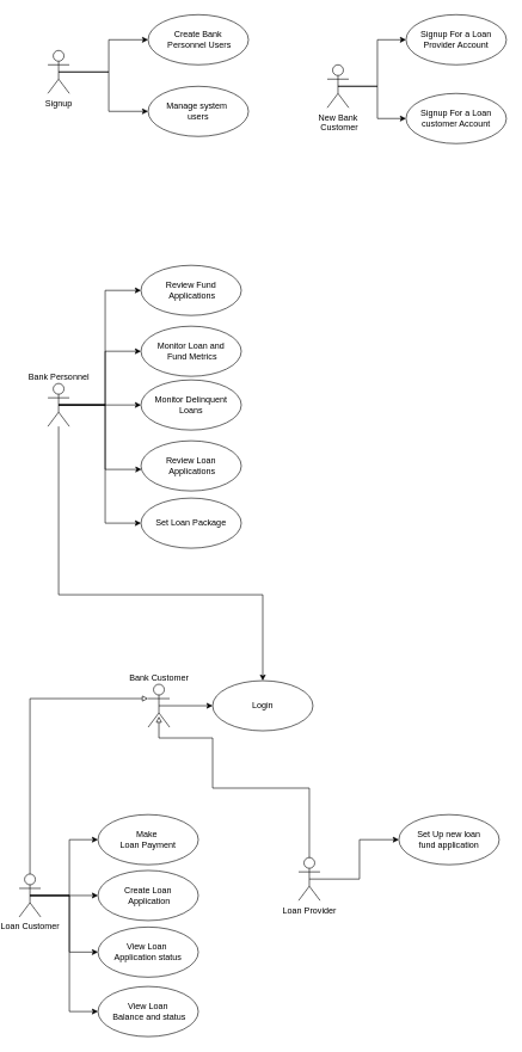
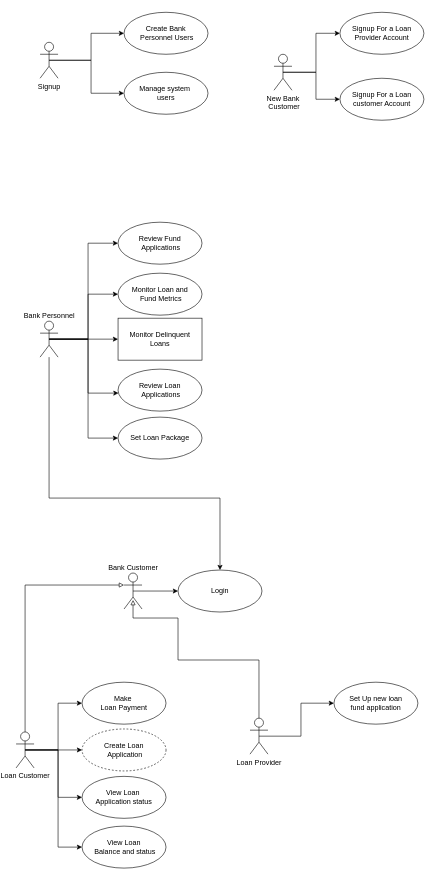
  <mxCell id="0" />
  <mxCell id="1" parent="0" />
  <mxCell id="2" style="edgeStyle=orthogonalEdgeStyle;rounded=0;orthogonalLoop=1;jettySize=auto;html=1;exitX=0.5;exitY=0.5;exitDx=0;exitDy=0;exitPerimeter=0;" parent="1" source="4" target="5" edge="1"><mxGeometry relative="1" as="geometry" /></mxCell>
  <mxCell id="3" style="edgeStyle=orthogonalEdgeStyle;rounded=0;orthogonalLoop=1;jettySize=auto;html=1;exitX=0.5;exitY=0.5;exitDx=0;exitDy=0;exitPerimeter=0;" parent="1" source="4" target="6" edge="1"><mxGeometry relative="1" as="geometry" /></mxCell>
  <mxCell id="4" value="Signup" style="shape=umlActor;verticalLabelPosition=bottom;verticalAlign=top;html=1;outlineConnect=0;" parent="1" vertex="1"><mxGeometry x="60" y="70" width="30" height="60" as="geometry" /></mxCell>
  <mxCell id="5" value="Create Bank&lt;div&gt;&amp;nbsp;Personnel&amp;nbsp;&lt;span style=&quot;background-color: initial;&quot;&gt;Users&lt;/span&gt;&lt;/div&gt;" style="ellipse;whiteSpace=wrap;html=1;" parent="1" vertex="1"><mxGeometry x="200" y="20" width="140" height="70" as="geometry" /></mxCell>
  <mxCell id="6" value="Manage system&amp;nbsp;&lt;div&gt;users&lt;/div&gt;" style="ellipse;whiteSpace=wrap;html=1;" parent="1" vertex="1"><mxGeometry x="200" y="120" width="140" height="70" as="geometry" /></mxCell>
  <mxCell id="7" style="edgeStyle=orthogonalEdgeStyle;rounded=0;orthogonalLoop=1;jettySize=auto;html=1;exitX=0.5;exitY=0.5;exitDx=0;exitDy=0;exitPerimeter=0;" parent="1" source="8" target="9" edge="1"><mxGeometry relative="1" as="geometry" /></mxCell>
  <mxCell id="8" value="Loan Provider" style="shape=umlActor;verticalLabelPosition=bottom;verticalAlign=top;html=1;outlineConnect=0;" parent="1" vertex="1"><mxGeometry x="410" y="1197" width="30" height="60" as="geometry" /></mxCell>
  <mxCell id="9" value="Set Up new loan&lt;div&gt;fund application&lt;/div&gt;" style="ellipse;whiteSpace=wrap;html=1;" parent="1" vertex="1"><mxGeometry x="550" y="1137" width="140" height="70" as="geometry" /></mxCell>
  <mxCell id="10" style="edgeStyle=orthogonalEdgeStyle;rounded=0;orthogonalLoop=1;jettySize=auto;html=1;exitX=0.5;exitY=0.5;exitDx=0;exitDy=0;exitPerimeter=0;entryX=0;entryY=0.5;entryDx=0;entryDy=0;" parent="1" source="16" target="17" edge="1"><mxGeometry relative="1" as="geometry" /></mxCell>
  <mxCell id="11" style="edgeStyle=orthogonalEdgeStyle;rounded=0;orthogonalLoop=1;jettySize=auto;html=1;exitX=0.5;exitY=0.5;exitDx=0;exitDy=0;exitPerimeter=0;" parent="1" source="16" target="20" edge="1"><mxGeometry relative="1" as="geometry" /></mxCell>
  <mxCell id="12" style="edgeStyle=orthogonalEdgeStyle;rounded=0;orthogonalLoop=1;jettySize=auto;html=1;exitX=0.5;exitY=0.5;exitDx=0;exitDy=0;exitPerimeter=0;" parent="1" source="16" target="18" edge="1"><mxGeometry relative="1" as="geometry"><Array as="points"><mxPoint x="140" y="565" /><mxPoint x="140" y="655" /></Array></mxGeometry></mxCell>
  <mxCell id="13" style="edgeStyle=orthogonalEdgeStyle;rounded=0;orthogonalLoop=1;jettySize=auto;html=1;exitX=0.5;exitY=0.5;exitDx=0;exitDy=0;exitPerimeter=0;entryX=0;entryY=0.5;entryDx=0;entryDy=0;" parent="1" source="16" target="19" edge="1"><mxGeometry relative="1" as="geometry" /></mxCell>
  <mxCell id="14" style="edgeStyle=orthogonalEdgeStyle;rounded=0;orthogonalLoop=1;jettySize=auto;html=1;entryX=0.5;entryY=0;entryDx=0;entryDy=0;" parent="1" source="16" target="33" edge="1"><mxGeometry relative="1" as="geometry"><Array as="points"><mxPoint x="75" y="830" /><mxPoint x="360" y="830" /></Array></mxGeometry></mxCell>
  <mxCell id="15" style="edgeStyle=orthogonalEdgeStyle;rounded=0;orthogonalLoop=1;jettySize=auto;html=1;exitX=0.5;exitY=0.5;exitDx=0;exitDy=0;exitPerimeter=0;entryX=0;entryY=0.5;entryDx=0;entryDy=0;" edge="1" parent="1" source="16" target="40"><mxGeometry relative="1" as="geometry" /></mxCell>
  <mxCell id="16" value="Bank Personnel" style="shape=umlActor;verticalLabelPosition=top;verticalAlign=bottom;html=1;outlineConnect=0;labelPosition=center;align=center;" parent="1" vertex="1"><mxGeometry x="60" y="535" width="30" height="60" as="geometry" /></mxCell>
  <mxCell id="17" value="Monitor Loan&amp;nbsp;&lt;span style=&quot;background-color: initial;&quot;&gt;and&lt;/span&gt;&lt;div&gt;&lt;span style=&quot;background-color: initial;&quot;&gt;&amp;nbsp;Fund&amp;nbsp;&lt;/span&gt;&lt;span style=&quot;background-color: initial;&quot;&gt;Metrics&lt;/span&gt;&lt;/div&gt;" style="ellipse;whiteSpace=wrap;html=1;" parent="1" vertex="1"><mxGeometry x="190" y="455" width="140" height="70" as="geometry" /></mxCell>
  <mxCell id="18" value="Review Loan&lt;div&gt;&amp;nbsp;Applications&lt;/div&gt;" style="ellipse;whiteSpace=wrap;html=1;" parent="1" vertex="1"><mxGeometry x="190" y="615" width="140" height="70" as="geometry" /></mxCell>
  <mxCell id="19" value="Set Loan Package" style="ellipse;whiteSpace=wrap;html=1;" parent="1" vertex="1"><mxGeometry x="190" y="695" width="140" height="70" as="geometry" /></mxCell>
- <mxCell id="20" value="Monitor Delinquent&lt;div&gt;Loans&lt;/div&gt;" style="ellipse;whiteSpace=wrap;html=1;" parent="1" vertex="1"><mxGeometry x="190" y="530" width="140" height="70" as="geometry" /></mxCell>
+ <mxCell id="20" value="Monitor Delinquent&lt;div&gt;Loans&lt;/div&gt;" style="whiteSpace=wrap;html=1;rounded=0;" parent="1" vertex="1"><mxGeometry x="190" y="530" width="140" height="70" as="geometry" /></mxCell>
  <mxCell id="21" style="edgeStyle=orthogonalEdgeStyle;rounded=0;orthogonalLoop=1;jettySize=auto;html=1;exitX=0.5;exitY=0.5;exitDx=0;exitDy=0;exitPerimeter=0;entryX=0;entryY=0.5;entryDx=0;entryDy=0;" parent="1" source="25" target="27" edge="1"><mxGeometry relative="1" as="geometry" /></mxCell>
  <mxCell id="22" style="edgeStyle=orthogonalEdgeStyle;rounded=0;orthogonalLoop=1;jettySize=auto;html=1;exitX=0.5;exitY=0.5;exitDx=0;exitDy=0;exitPerimeter=0;entryX=0;entryY=0.5;entryDx=0;entryDy=0;" parent="1" source="25" target="26" edge="1"><mxGeometry relative="1" as="geometry" /></mxCell>
  <mxCell id="23" style="edgeStyle=orthogonalEdgeStyle;rounded=0;orthogonalLoop=1;jettySize=auto;html=1;exitX=0.5;exitY=0.5;exitDx=0;exitDy=0;exitPerimeter=0;entryX=0;entryY=0.5;entryDx=0;entryDy=0;" parent="1" source="25" target="28" edge="1"><mxGeometry relative="1" as="geometry" /></mxCell>
  <mxCell id="24" style="edgeStyle=orthogonalEdgeStyle;rounded=0;orthogonalLoop=1;jettySize=auto;html=1;exitX=0.5;exitY=0.5;exitDx=0;exitDy=0;exitPerimeter=0;entryX=0;entryY=0.5;entryDx=0;entryDy=0;" parent="1" source="25" target="29" edge="1"><mxGeometry relative="1" as="geometry" /></mxCell>
  <mxCell id="25" value="Loan Customer" style="shape=umlActor;verticalLabelPosition=bottom;verticalAlign=top;html=1;outlineConnect=0;" parent="1" vertex="1"><mxGeometry x="20" y="1220" width="30" height="60" as="geometry" /></mxCell>
- <mxCell id="26" value="Create Loan&lt;div&gt;&amp;nbsp;Application&lt;/div&gt;" style="ellipse;whiteSpace=wrap;html=1;" parent="1" vertex="1"><mxGeometry x="130" y="1215" width="140" height="70" as="geometry" /></mxCell>
+ <mxCell id="26" value="Create Loan&lt;div&gt;&amp;nbsp;Application&lt;/div&gt;" style="ellipse;whiteSpace=wrap;html=1;dashed=1;" parent="1" vertex="1"><mxGeometry x="130" y="1215" width="140" height="70" as="geometry" /></mxCell>
  <mxCell id="27" value="Make&amp;nbsp;&lt;div&gt;Loan Payment&lt;/div&gt;" style="ellipse;whiteSpace=wrap;html=1;" parent="1" vertex="1"><mxGeometry x="130" y="1137" width="140" height="70" as="geometry" /></mxCell>
  <mxCell id="28" value="View Loan&amp;nbsp;&lt;div&gt;Application status&lt;/div&gt;" style="ellipse;whiteSpace=wrap;html=1;" parent="1" vertex="1"><mxGeometry x="130" y="1294" width="140" height="70" as="geometry" /></mxCell>
  <mxCell id="29" value="View Loan&lt;div&gt;&amp;nbsp;Balance and status&lt;/div&gt;" style="ellipse;whiteSpace=wrap;html=1;" parent="1" vertex="1"><mxGeometry x="130" y="1377" width="140" height="70" as="geometry" /></mxCell>
  <mxCell id="30" style="edgeStyle=orthogonalEdgeStyle;rounded=0;orthogonalLoop=1;jettySize=auto;html=1;exitX=0.5;exitY=0.5;exitDx=0;exitDy=0;exitPerimeter=0;" parent="1" source="32" target="34" edge="1"><mxGeometry relative="1" as="geometry" /></mxCell>
  <mxCell id="31" style="edgeStyle=orthogonalEdgeStyle;rounded=0;orthogonalLoop=1;jettySize=auto;html=1;exitX=0.5;exitY=0.5;exitDx=0;exitDy=0;exitPerimeter=0;entryX=0;entryY=0.5;entryDx=0;entryDy=0;" parent="1" source="32" target="35" edge="1"><mxGeometry relative="1" as="geometry" /></mxCell>
  <mxCell id="32" value="New Bank&lt;div&gt;&amp;nbsp;Customer&lt;/div&gt;" style="shape=umlActor;verticalLabelPosition=bottom;verticalAlign=top;html=1;" parent="1" vertex="1"><mxGeometry x="450" y="90" width="30" height="60" as="geometry" /></mxCell>
  <mxCell id="33" value="Login" style="ellipse;whiteSpace=wrap;html=1;" parent="1" vertex="1"><mxGeometry x="290" y="950" width="140" height="70" as="geometry" /></mxCell>
  <mxCell id="34" value="Signup For a Loan Provider Account" style="ellipse;whiteSpace=wrap;html=1;" parent="1" vertex="1"><mxGeometry x="560" y="20" width="140" height="70" as="geometry" /></mxCell>
  <mxCell id="35" value="Signup For a Loan customer Account" style="ellipse;whiteSpace=wrap;html=1;" parent="1" vertex="1"><mxGeometry x="560" y="130" width="140" height="70" as="geometry" /></mxCell>
  <mxCell id="36" style="edgeStyle=orthogonalEdgeStyle;rounded=0;orthogonalLoop=1;jettySize=auto;html=1;exitX=0.5;exitY=0.5;exitDx=0;exitDy=0;exitPerimeter=0;entryX=0;entryY=0.5;entryDx=0;entryDy=0;" parent="1" source="37" target="33" edge="1"><mxGeometry relative="1" as="geometry" /></mxCell>
  <mxCell id="37" value="Bank Customer" style="shape=umlActor;verticalLabelPosition=top;verticalAlign=bottom;html=1;labelPosition=center;align=center;" parent="1" vertex="1"><mxGeometry x="200" y="955" width="30" height="60" as="geometry" /></mxCell>
  <mxCell id="38" style="edgeStyle=orthogonalEdgeStyle;rounded=0;orthogonalLoop=1;jettySize=auto;html=1;exitX=0.5;exitY=0;exitDx=0;exitDy=0;exitPerimeter=0;entryX=0;entryY=0.333;entryDx=0;entryDy=0;entryPerimeter=0;endArrow=block;endFill=0;" parent="1" source="25" target="37" edge="1"><mxGeometry relative="1" as="geometry" /></mxCell>
  <mxCell id="39" style="edgeStyle=orthogonalEdgeStyle;rounded=0;orthogonalLoop=1;jettySize=auto;html=1;entryX=0.5;entryY=0.75;entryDx=0;entryDy=0;entryPerimeter=0;endArrow=block;endFill=0;" parent="1" source="8" target="37" edge="1"><mxGeometry relative="1" as="geometry"><Array as="points"><mxPoint x="425" y="1100" /><mxPoint x="290" y="1100" /><mxPoint x="290" y="1030" /><mxPoint x="215" y="1030" /></Array></mxGeometry></mxCell>
  <mxCell id="40" value="Review Fund&lt;div&gt;&amp;nbsp;Applications&lt;/div&gt;" style="ellipse;whiteSpace=wrap;html=1;" vertex="1" parent="1"><mxGeometry x="190" y="370" width="140" height="70" as="geometry" /></mxCell>
